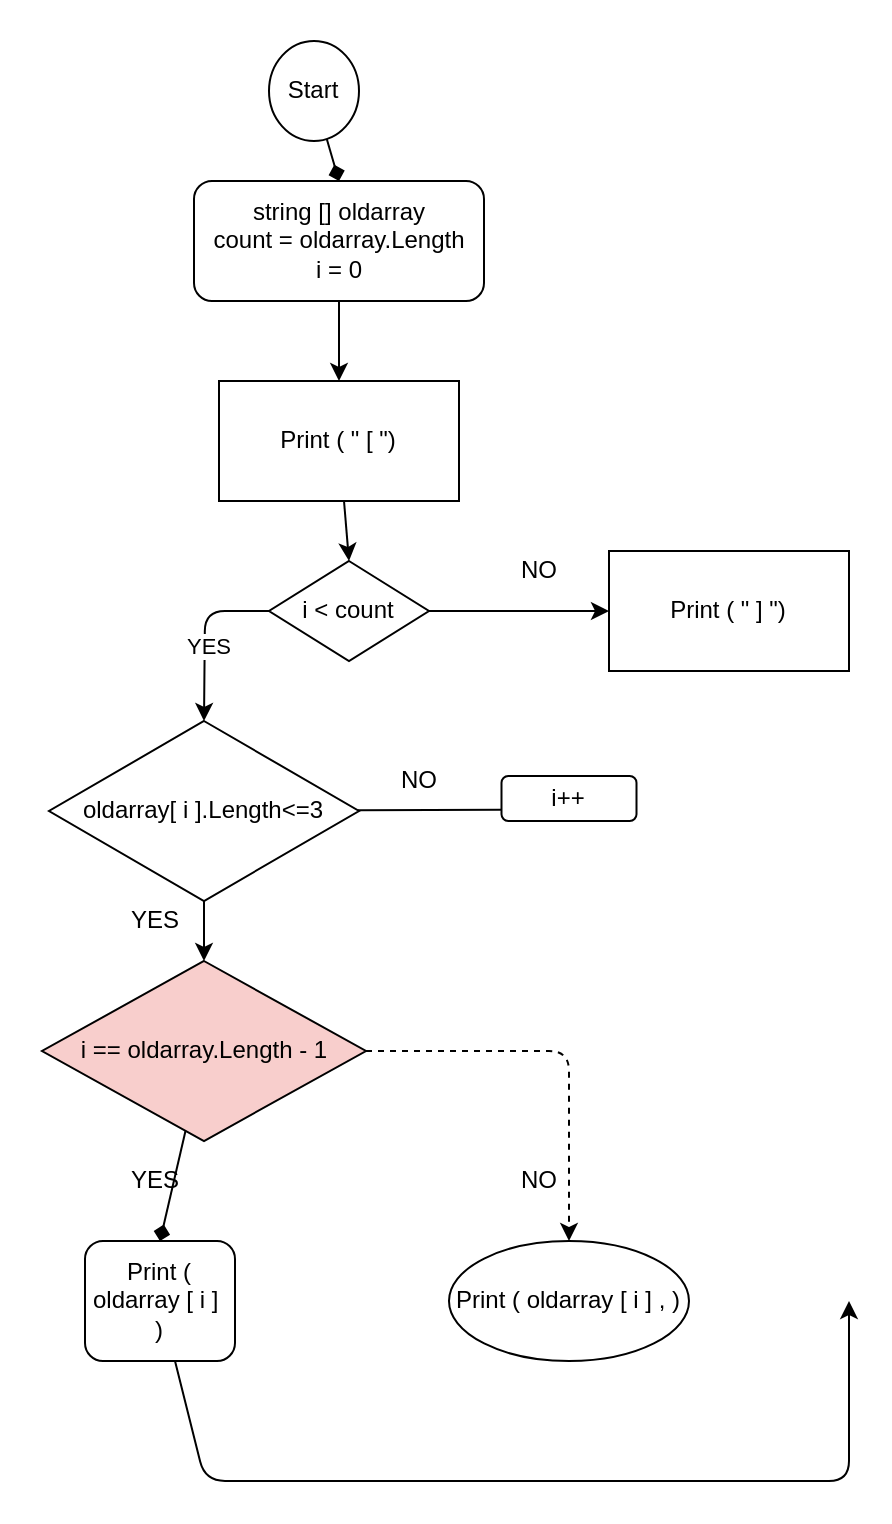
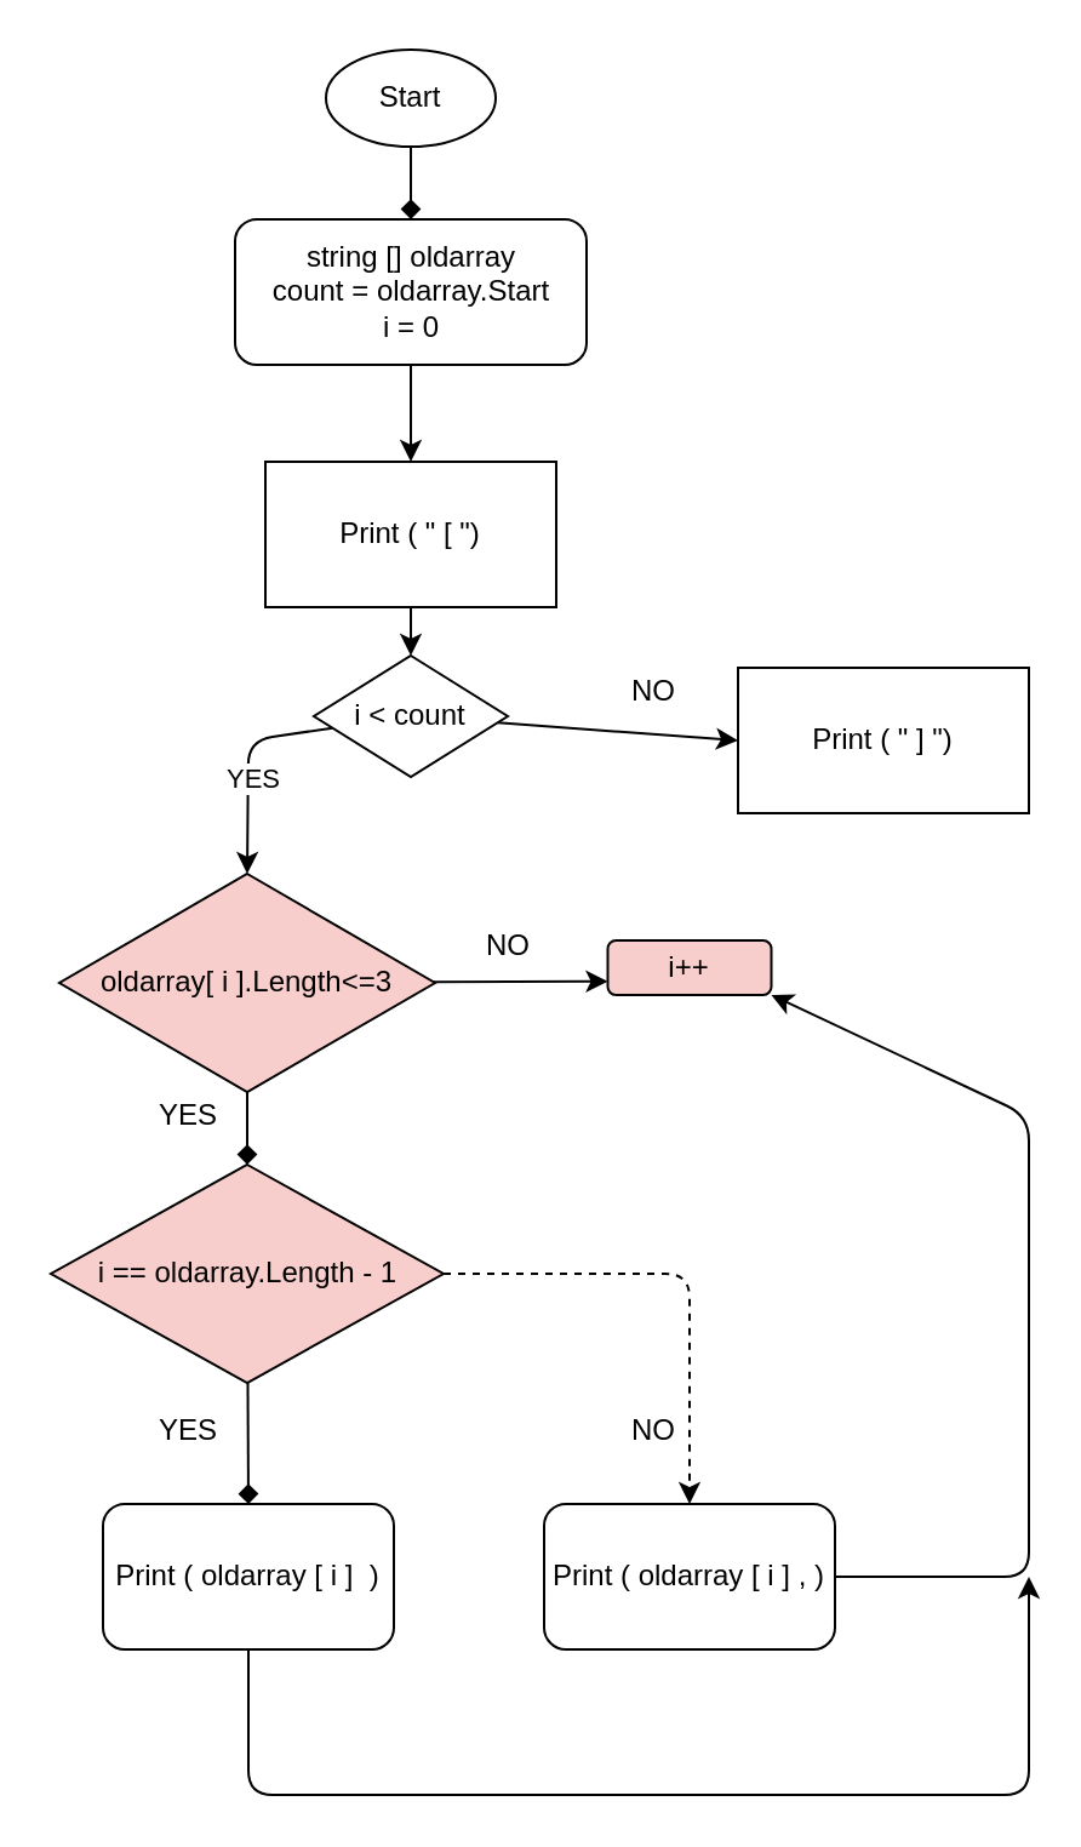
  <mxCell id="0" />
  <mxCell id="1" parent="0" />
  <mxCell id="2" style="edgeStyle=none;html=1;entryX=0.5;entryY=0;entryDx=0;entryDy=0;endArrow=diamond;" edge="1" parent="1" source="3" target="5"><mxGeometry relative="1" as="geometry" /></mxCell>
- <mxCell id="3" value="Start" style="ellipse;whiteSpace=wrap;html=1;" vertex="1" parent="1"><mxGeometry x="134" y="20" width="45" height="50" as="geometry" /></mxCell>
+ <mxCell id="3" value="Start" style="ellipse;whiteSpace=wrap;html=1;" vertex="1" parent="1"><mxGeometry x="134" y="20" width="70" height="40" as="geometry" /></mxCell>
  <mxCell id="4" style="edgeStyle=none;html=1;entryX=0.5;entryY=0;entryDx=0;entryDy=0;" edge="1" parent="1" source="5" target="7"><mxGeometry relative="1" as="geometry" /></mxCell>
- <mxCell id="5" value="string [] oldarray&lt;br&gt;count = oldarray.Length&lt;br&gt;i = 0" style="rounded=1;whiteSpace=wrap;html=1;" vertex="1" parent="1"><mxGeometry x="96.5" y="90" width="145" height="60" as="geometry" /></mxCell>
+ <mxCell id="5" value="string [] oldarray&lt;br&gt;count = oldarray.Start&lt;br&gt;i = 0" style="rounded=1;whiteSpace=wrap;html=1;" vertex="1" parent="1"><mxGeometry x="96.5" y="90" width="145" height="60" as="geometry" /></mxCell>
  <mxCell id="6" style="edgeStyle=none;html=1;entryX=0.5;entryY=0;entryDx=0;entryDy=0;" edge="1" parent="1" source="7" target="11"><mxGeometry relative="1" as="geometry" /></mxCell>
  <mxCell id="7" value="Print ( &quot; [ &quot;)" style="rounded=0;whiteSpace=wrap;html=1;" vertex="1" parent="1"><mxGeometry x="109" y="190" width="120" height="60" as="geometry" /></mxCell>
  <mxCell id="8" style="edgeStyle=none;html=1;entryX=0;entryY=0.5;entryDx=0;entryDy=0;" edge="1" parent="1" source="11" target="12"><mxGeometry relative="1" as="geometry" /></mxCell>
  <mxCell id="9" style="edgeStyle=none;html=1;entryX=0.5;entryY=0;entryDx=0;entryDy=0;" edge="1" parent="1" source="11" target="15"><mxGeometry relative="1" as="geometry"><Array as="points"><mxPoint x="102" y="305" /></Array></mxGeometry></mxCell>
  <mxCell id="10" value="YES" style="edgeLabel;html=1;align=center;verticalAlign=middle;resizable=0;points=[];" vertex="1" connectable="0" parent="9"><mxGeometry x="0.133" y="2" relative="1" as="geometry"><mxPoint as="offset" /></mxGeometry></mxCell>
- <mxCell id="11" value="i &amp;lt; count" style="rhombus;whiteSpace=wrap;html=1;" vertex="1" parent="1"><mxGeometry x="134" y="280" width="80" height="50" as="geometry" /></mxCell>
+ <mxCell id="11" value="i &amp;lt; count" style="rhombus;whiteSpace=wrap;html=1;" vertex="1" parent="1"><mxGeometry x="129" y="270" width="80" height="50" as="geometry" /></mxCell>
  <mxCell id="12" value="Print ( &quot; ] &quot;)" style="rounded=0;whiteSpace=wrap;html=1;" vertex="1" parent="1"><mxGeometry x="304" y="275" width="120" height="60" as="geometry" /></mxCell>
- <mxCell id="13" style="edgeStyle=none;html=1;entryX=0.5;entryY=0;entryDx=0;entryDy=0;" edge="1" parent="1" source="15" target="18"><mxGeometry relative="1" as="geometry" /></mxCell>
- <mxCell id="14" style="edgeStyle=none;html=1;entryX=0;entryY=0.75;entryDx=0;entryDy=0;endArrow=none;" edge="1" parent="1" source="15" target="26"><mxGeometry relative="1" as="geometry" /></mxCell>
- <mxCell id="15" value="oldarray[ i ].Length&amp;lt;=3" style="rhombus;whiteSpace=wrap;html=1;" vertex="1" parent="1"><mxGeometry x="24" y="360" width="155" height="90" as="geometry" /></mxCell>
+ <mxCell id="13" style="edgeStyle=none;html=1;entryX=0.5;entryY=0;entryDx=0;entryDy=0;endArrow=diamond;" edge="1" parent="1" source="15" target="18"><mxGeometry relative="1" as="geometry" /></mxCell>
+ <mxCell id="14" style="edgeStyle=none;html=1;entryX=0;entryY=0.75;entryDx=0;entryDy=0;" edge="1" parent="1" source="15" target="26"><mxGeometry relative="1" as="geometry" /></mxCell>
+ <mxCell id="15" value="oldarray[ i ].Length&amp;lt;=3" style="rhombus;whiteSpace=wrap;html=1;fillColor=#f8cecc;" vertex="1" parent="1"><mxGeometry x="24" y="360" width="155" height="90" as="geometry" /></mxCell>
  <mxCell id="16" style="edgeStyle=none;html=1;entryX=0.5;entryY=0;entryDx=0;entryDy=0;endArrow=diamond;" edge="1" parent="1" source="18" target="21"><mxGeometry relative="1" as="geometry" /></mxCell>
  <mxCell id="17" style="edgeStyle=none;html=1;entryX=0.5;entryY=0;entryDx=0;entryDy=0;dashed=1;" edge="1" parent="1" source="18" target="24"><mxGeometry relative="1" as="geometry"><Array as="points"><mxPoint x="284" y="525" /></Array></mxGeometry></mxCell>
  <mxCell id="18" value="i == oldarray.Length - 1" style="rhombus;whiteSpace=wrap;html=1;fillColor=#f8cecc;" vertex="1" parent="1"><mxGeometry x="20.5" y="480" width="162" height="90" as="geometry" /></mxCell>
  <mxCell id="19" value="YES" style="text;html=1;align=center;verticalAlign=middle;resizable=0;points=[];autosize=1;strokeColor=none;fillColor=none;" vertex="1" parent="1"><mxGeometry x="56.5" y="450" width="40" height="20" as="geometry" /></mxCell>
  <mxCell id="20" style="edgeStyle=none;html=1;" edge="1" parent="1" source="21"><mxGeometry relative="1" as="geometry"><mxPoint x="424" y="650" as="targetPoint" /><Array as="points"><mxPoint x="102" y="740" /><mxPoint x="424" y="740" /></Array></mxGeometry></mxCell>
- <mxCell id="21" value="Print ( oldarray [ i ]&amp;nbsp; )" style="rounded=1;whiteSpace=wrap;html=1;" vertex="1" parent="1"><mxGeometry x="42" y="620" width="75" height="60" as="geometry" /></mxCell>
+ <mxCell id="21" value="Print ( oldarray [ i ]&amp;nbsp; )" style="rounded=1;whiteSpace=wrap;html=1;" vertex="1" parent="1"><mxGeometry x="42" y="620" width="120" height="60" as="geometry" /></mxCell>
  <mxCell id="22" value="YES" style="text;html=1;align=center;verticalAlign=middle;resizable=0;points=[];autosize=1;strokeColor=none;fillColor=none;" vertex="1" parent="1"><mxGeometry x="56.5" y="580" width="40" height="20" as="geometry" /></mxCell>
- <mxCell id="24" value="Print ( oldarray [ i ] , )" style="ellipse;whiteSpace=wrap;html=1;" vertex="1" parent="1"><mxGeometry x="224" y="620" width="120" height="60" as="geometry" /></mxCell>
+ <mxCell id="23" style="edgeStyle=none;html=1;exitX=1;exitY=0.5;exitDx=0;exitDy=0;entryX=1;entryY=1;entryDx=0;entryDy=0;" edge="1" parent="1" source="24" target="26"><mxGeometry relative="1" as="geometry"><mxPoint x="334" y="400" as="targetPoint" /><Array as="points"><mxPoint x="424" y="650" /><mxPoint x="424" y="460" /></Array></mxGeometry></mxCell>
+ <mxCell id="24" value="Print ( oldarray [ i ] , )" style="rounded=1;whiteSpace=wrap;html=1;" vertex="1" parent="1"><mxGeometry x="224" y="620" width="120" height="60" as="geometry" /></mxCell>
  <mxCell id="25" value="NO" style="text;html=1;align=center;verticalAlign=middle;resizable=0;points=[];autosize=1;strokeColor=none;fillColor=none;" vertex="1" parent="1"><mxGeometry x="254" y="580" width="30" height="20" as="geometry" /></mxCell>
- <mxCell id="26" value="i++" style="rounded=1;whiteSpace=wrap;html=1;" vertex="1" parent="1"><mxGeometry x="250.25" y="387.5" width="67.5" height="22.5" as="geometry" /></mxCell>
+ <mxCell id="26" value="i++" style="rounded=1;whiteSpace=wrap;html=1;fillColor=#f8cecc;" vertex="1" parent="1"><mxGeometry x="250.25" y="387.5" width="67.5" height="22.5" as="geometry" /></mxCell>
  <mxCell id="27" value="NO" style="text;html=1;align=center;verticalAlign=middle;resizable=0;points=[];autosize=1;strokeColor=none;fillColor=none;" vertex="1" parent="1"><mxGeometry x="194" y="380" width="30" height="20" as="geometry" /></mxCell>
  <mxCell id="28" value="NO" style="text;html=1;align=center;verticalAlign=middle;resizable=0;points=[];autosize=1;strokeColor=none;fillColor=none;" vertex="1" parent="1"><mxGeometry x="254" y="275" width="30" height="20" as="geometry" /></mxCell>
